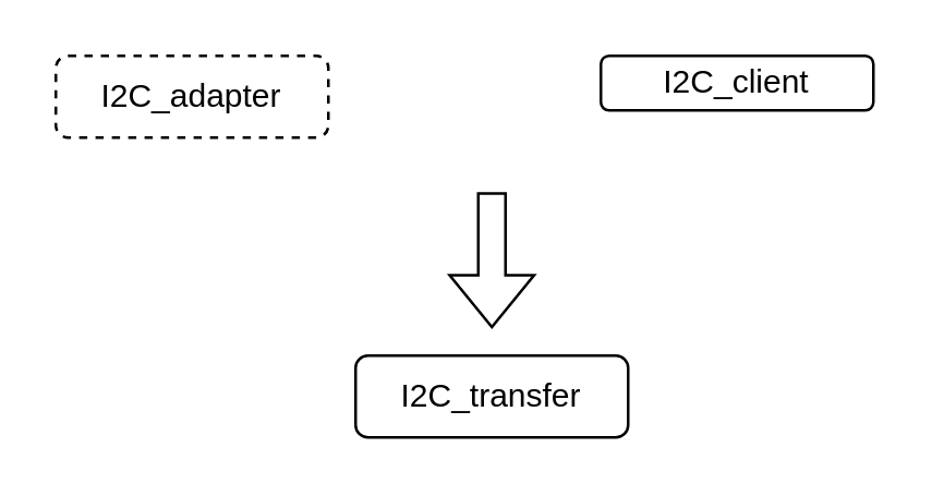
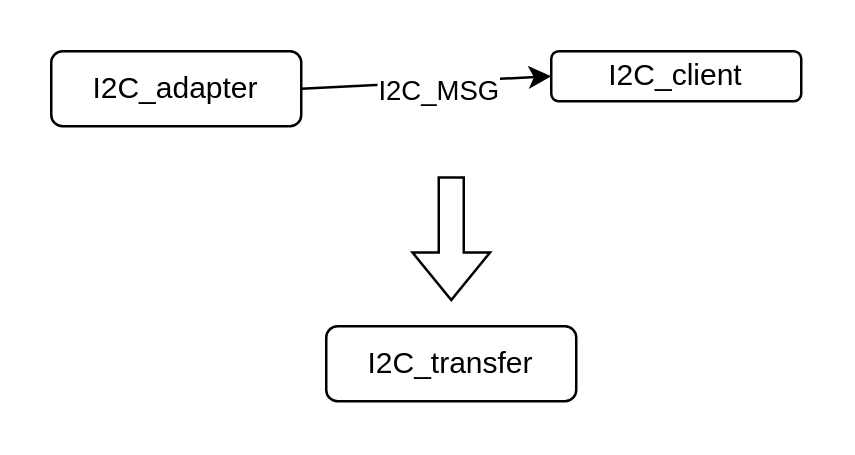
  <mxCell id="0" />
  <mxCell id="1" parent="0" />
- <mxCell id="2" value="I2C_adapter" style="rounded=1;whiteSpace=wrap;html=1;dashed=1;" vertex="1" parent="1"><mxGeometry x="20" y="20" width="100" height="30" as="geometry" /></mxCell>
+ <mxCell id="2" value="I2C_adapter" style="rounded=1;whiteSpace=wrap;html=1;" vertex="1" parent="1"><mxGeometry x="20" y="20" width="100" height="30" as="geometry" /></mxCell>
  <mxCell id="3" value="I2C_client" style="rounded=1;whiteSpace=wrap;html=1;" vertex="1" parent="1"><mxGeometry x="220" y="20" width="100" height="20" as="geometry" /></mxCell>
+ <mxCell id="4" value="" style="endArrow=classic;html=1;rounded=0;exitX=1;exitY=0.5;exitDx=0;exitDy=0;entryX=0;entryY=0.5;entryDx=0;entryDy=0;exitPerimeter=0;" edge="1" parent="1" source="2" target="3"><mxGeometry width="50" height="50" relative="1" as="geometry"><mxPoint x="210" y="100" as="sourcePoint" /><mxPoint x="260" y="50" as="targetPoint" /></mxGeometry></mxCell>
+ <mxCell id="5" value="I2C_MSG" style="edgeLabel;html=1;align=center;verticalAlign=middle;resizable=0;points=[];" vertex="1" connectable="0" parent="4"><mxGeometry x="0.08" y="-3" relative="1" as="geometry"><mxPoint as="offset" /></mxGeometry></mxCell>
  <mxCell id="6" value="" style="shape=flexArrow;endArrow=classic;html=1;rounded=0;" edge="1" parent="1"><mxGeometry width="50" height="50" relative="1" as="geometry"><mxPoint x="180" y="70" as="sourcePoint" /><mxPoint x="180" y="120" as="targetPoint" /></mxGeometry></mxCell>
  <mxCell id="7" value="I2C_transfer" style="rounded=1;whiteSpace=wrap;html=1;" vertex="1" parent="1"><mxGeometry x="130" y="130" width="100" height="30" as="geometry" /></mxCell>
